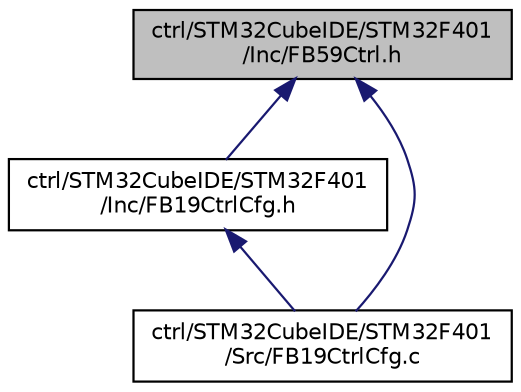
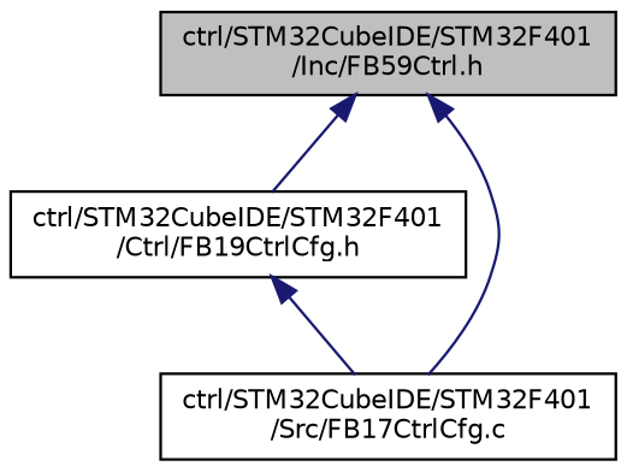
  digraph {
    node [color=black fillcolor=white fontname=Helvetica fontsize=10 shape=record style=filled]
    edge [color=midnightblue dir=back fontname=Helvetica fontsize=10 labelfontname=Helvetica labelfontsize=10 style=solid]
    n1 [fillcolor=grey75 fontcolor=black height=0.2 label="ctrl/STM32CubeIDE/STM32F401\l/Inc/FB59Ctrl.h" width=0.4]
-   n2 [height=0.2 label="ctrl/STM32CubeIDE/STM32F401\l/Inc/FB19CtrlCfg.h" width=0.4]
-   n3 [height=0.2 label="ctrl/STM32CubeIDE/STM32F401\l/Src/FB19CtrlCfg.c" width=0.4]
+   n2 [height=0.2 label="ctrl/STM32CubeIDE/STM32F401\l/Ctrl/FB19CtrlCfg.h" width=0.4]
+   n3 [height=0.2 label="ctrl/STM32CubeIDE/STM32F401\l/Src/FB17CtrlCfg.c" width=0.4]
    n1 -> n2
    n1 -> n3
    n2 -> n3
  }
